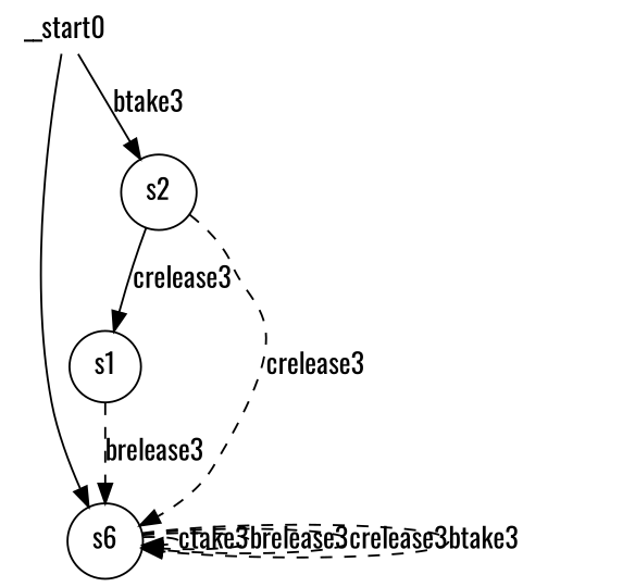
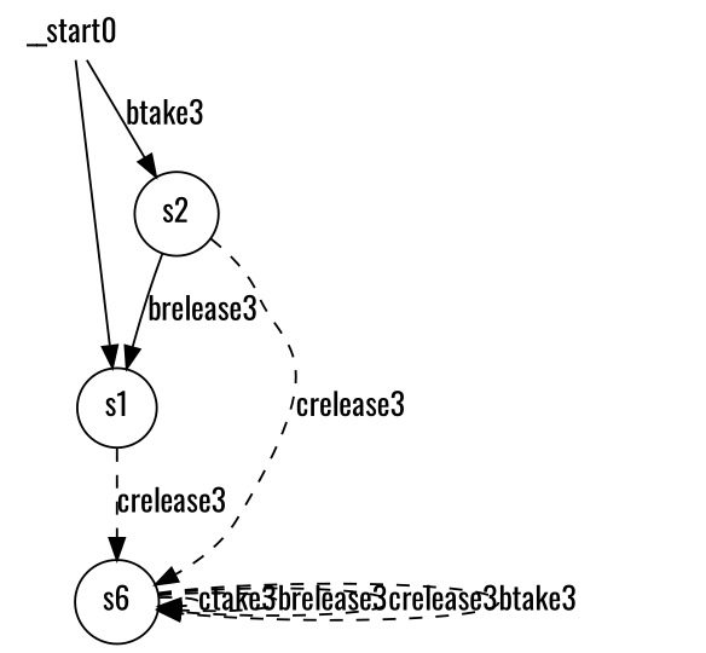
  digraph {
    fontname=Oswald
    node [fontname=Oswald shape=circle]
    edge [fontname=Oswald modality=MAY style=dashed]
    n1 [label=s1]
    n2 [label=s6]
    n3 [label=s2]
    __start0 [height=0 shape=none width=0]
-   n1 -> n2 [label=brelease3]
+   n1 -> n2 [label=crelease3]
    n2 -> n2 [label=ctake3]
    n2 -> n2 [label=brelease3]
    n2 -> n2 [label=crelease3]
    n2 -> n2 [label=btake3]
-   n3 -> n1 [label=crelease3 modality=MUST style="strict"]
+   n3 -> n1 [label=brelease3 modality=MUST style="strict"]
    n3 -> n2 [label=crelease3]
-   __start0 -> n2 [modality="" style=""]
+   __start0 -> n1 [modality="" style=""]
    __start0 -> n3 [label=btake3 modality=MUST style="strict"]
  }
